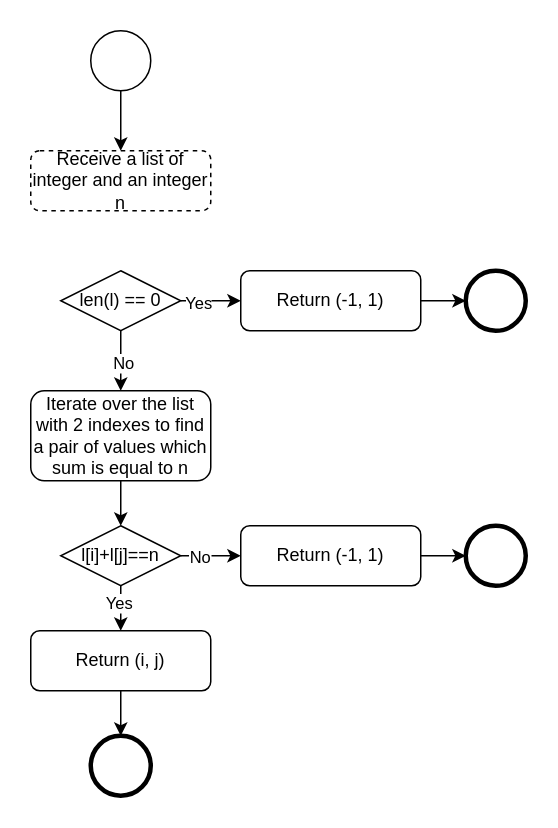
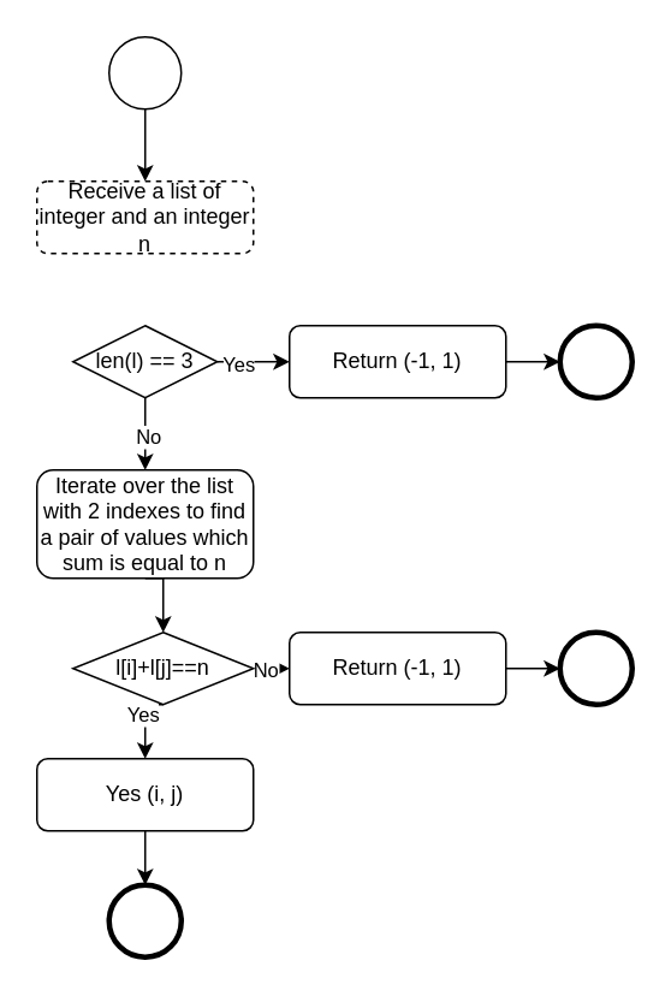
  <mxCell id="0" />
  <mxCell id="1" parent="0" />
  <mxCell id="2" style="edgeStyle=orthogonalEdgeStyle;rounded=0;orthogonalLoop=1;jettySize=auto;html=1;exitX=0.5;exitY=1;exitDx=0;exitDy=0;entryX=0.5;entryY=0;entryDx=0;entryDy=0;" edge="1" parent="1" source="3" target="4"><mxGeometry relative="1" as="geometry" /></mxCell>
  <mxCell id="3" value="" style="ellipse;whiteSpace=wrap;html=1;aspect=fixed;" vertex="1" parent="1"><mxGeometry x="60" y="20" width="40" height="40" as="geometry" /></mxCell>
  <mxCell id="4" value="Receive a list of integer and an integer n" style="rounded=1;whiteSpace=wrap;html=1;dashed=1;" vertex="1" parent="1"><mxGeometry x="20" y="100" width="120" height="40" as="geometry" /></mxCell>
  <mxCell id="5" value="" style="ellipse;whiteSpace=wrap;html=1;aspect=fixed;strokeWidth=3;" vertex="1" parent="1"><mxGeometry x="310" y="180" width="40" height="40" as="geometry" /></mxCell>
  <mxCell id="6" style="edgeStyle=orthogonalEdgeStyle;rounded=0;orthogonalLoop=1;jettySize=auto;html=1;exitX=1;exitY=0.5;exitDx=0;exitDy=0;entryX=0;entryY=0.5;entryDx=0;entryDy=0;" edge="1" parent="1" source="10" target="12"><mxGeometry relative="1" as="geometry" /></mxCell>
  <mxCell id="7" value="Yes" style="edgeLabel;html=1;align=center;verticalAlign=middle;resizable=0;points=[];" vertex="1" connectable="0" parent="6"><mxGeometry x="-0.455" y="-1" relative="1" as="geometry"><mxPoint as="offset" /></mxGeometry></mxCell>
  <mxCell id="8" style="edgeStyle=orthogonalEdgeStyle;rounded=0;orthogonalLoop=1;jettySize=auto;html=1;exitX=0.5;exitY=1;exitDx=0;exitDy=0;entryX=0.5;entryY=0;entryDx=0;entryDy=0;" edge="1" parent="1" source="10" target="14"><mxGeometry relative="1" as="geometry" /></mxCell>
  <mxCell id="9" value="No" style="edgeLabel;html=1;align=center;verticalAlign=middle;resizable=0;points=[];" vertex="1" connectable="0" parent="8"><mxGeometry x="0.035" y="1" relative="1" as="geometry"><mxPoint as="offset" /></mxGeometry></mxCell>
- <mxCell id="10" value="len(l) == 0" style="rhombus;whiteSpace=wrap;html=1;" vertex="1" parent="1"><mxGeometry x="40" y="180" width="80" height="40" as="geometry" /></mxCell>
+ <mxCell id="10" value="len(l) == 3" style="rhombus;whiteSpace=wrap;html=1;" vertex="1" parent="1"><mxGeometry x="40" y="180" width="80" height="40" as="geometry" /></mxCell>
  <mxCell id="11" style="edgeStyle=orthogonalEdgeStyle;rounded=0;orthogonalLoop=1;jettySize=auto;html=1;exitX=1;exitY=0.5;exitDx=0;exitDy=0;entryX=0;entryY=0.5;entryDx=0;entryDy=0;" edge="1" parent="1" source="12" target="5"><mxGeometry relative="1" as="geometry" /></mxCell>
  <mxCell id="12" value="Return (-1, 1)" style="rounded=1;whiteSpace=wrap;html=1;" vertex="1" parent="1"><mxGeometry x="160" y="180" width="120" height="40" as="geometry" /></mxCell>
  <mxCell id="13" style="edgeStyle=orthogonalEdgeStyle;rounded=0;orthogonalLoop=1;jettySize=auto;html=1;exitX=0.5;exitY=1;exitDx=0;exitDy=0;entryX=0.5;entryY=0;entryDx=0;entryDy=0;" edge="1" parent="1" source="14" target="20"><mxGeometry relative="1" as="geometry" /></mxCell>
  <mxCell id="14" value="Iterate over the list with 2 indexes to find a pair of values which sum is equal to n" style="rounded=1;whiteSpace=wrap;html=1;" vertex="1" parent="1"><mxGeometry x="20" y="260" width="120" height="60" as="geometry" /></mxCell>
  <mxCell id="15" value="" style="ellipse;whiteSpace=wrap;html=1;aspect=fixed;strokeWidth=3;" vertex="1" parent="1"><mxGeometry x="310" y="350" width="40" height="40" as="geometry" /></mxCell>
  <mxCell id="16" style="edgeStyle=orthogonalEdgeStyle;rounded=0;orthogonalLoop=1;jettySize=auto;html=1;exitX=1;exitY=0.5;exitDx=0;exitDy=0;entryX=0;entryY=0.5;entryDx=0;entryDy=0;" edge="1" parent="1" source="17" target="15"><mxGeometry relative="1" as="geometry" /></mxCell>
  <mxCell id="17" value="Return (-1, 1)" style="rounded=1;whiteSpace=wrap;html=1;" vertex="1" parent="1"><mxGeometry x="160" y="350" width="120" height="40" as="geometry" /></mxCell>
  <mxCell id="18" style="edgeStyle=orthogonalEdgeStyle;rounded=0;orthogonalLoop=1;jettySize=auto;html=1;exitX=1;exitY=0.5;exitDx=0;exitDy=0;entryX=0;entryY=0.5;entryDx=0;entryDy=0;" edge="1" parent="1" source="20" target="17"><mxGeometry relative="1" as="geometry" /></mxCell>
  <mxCell id="19" value="No" style="edgeLabel;html=1;align=center;verticalAlign=middle;resizable=0;points=[];" vertex="1" connectable="0" parent="18"><mxGeometry x="-0.421" y="-2" relative="1" as="geometry"><mxPoint y="-2" as="offset" /></mxGeometry></mxCell>
- <mxCell id="20" value="l[i]+l[j]==n" style="rhombus;whiteSpace=wrap;html=1;" vertex="1" parent="1"><mxGeometry x="40" y="350" width="80" height="40" as="geometry" /></mxCell>
+ <mxCell id="20" value="l[i]+l[j]==n" style="rhombus;whiteSpace=wrap;html=1;" vertex="1" parent="1"><mxGeometry x="40" y="350" width="100" height="40" as="geometry" /></mxCell>
  <mxCell id="21" value="" style="ellipse;whiteSpace=wrap;html=1;aspect=fixed;strokeWidth=3;" vertex="1" parent="1"><mxGeometry x="60" y="490" width="40" height="40" as="geometry" /></mxCell>
  <mxCell id="22" style="edgeStyle=orthogonalEdgeStyle;rounded=0;orthogonalLoop=1;jettySize=auto;html=1;exitX=0.5;exitY=1;exitDx=0;exitDy=0;entryX=0.5;entryY=0;entryDx=0;entryDy=0;" edge="1" parent="1" source="23" target="21"><mxGeometry relative="1" as="geometry" /></mxCell>
- <mxCell id="23" value="Return (i, j)" style="rounded=1;whiteSpace=wrap;html=1;" vertex="1" parent="1"><mxGeometry x="20" y="420" width="120" height="40" as="geometry" /></mxCell>
+ <mxCell id="23" value="Yes (i, j)" style="rounded=1;whiteSpace=wrap;html=1;" vertex="1" parent="1"><mxGeometry x="20" y="420" width="120" height="40" as="geometry" /></mxCell>
  <mxCell id="24" style="edgeStyle=orthogonalEdgeStyle;rounded=0;orthogonalLoop=1;jettySize=auto;html=1;exitX=0.5;exitY=1;exitDx=0;exitDy=0;entryX=0.5;entryY=0;entryDx=0;entryDy=0;" edge="1" parent="1" target="23" source="20"><mxGeometry relative="1" as="geometry"><mxPoint x="30" y="480" as="sourcePoint" /></mxGeometry></mxCell>
  <mxCell id="25" value="Yes" style="edgeLabel;html=1;align=center;verticalAlign=middle;resizable=0;points=[];" vertex="1" connectable="0" parent="24"><mxGeometry x="-0.241" y="-2" relative="1" as="geometry"><mxPoint as="offset" /></mxGeometry></mxCell>
